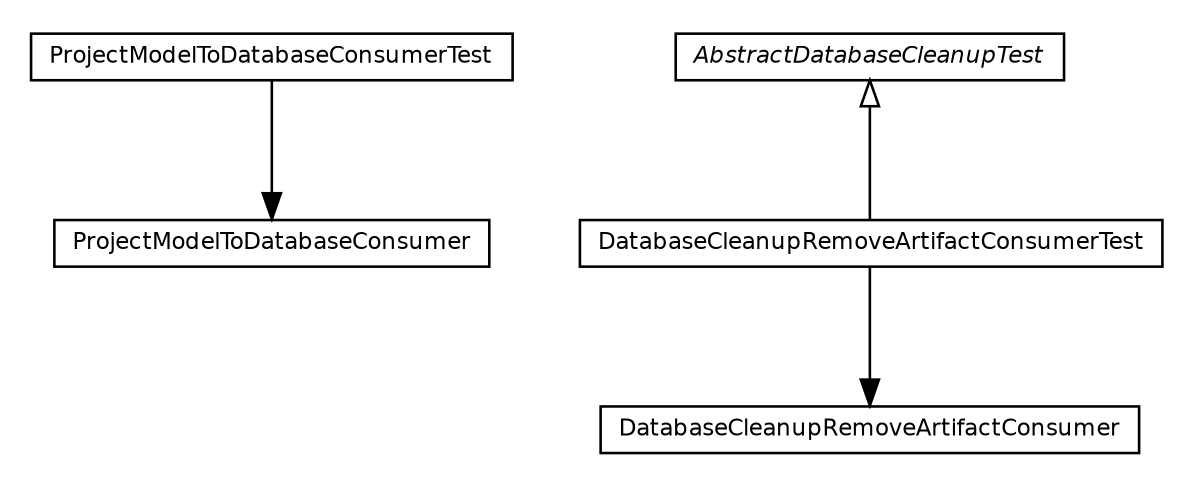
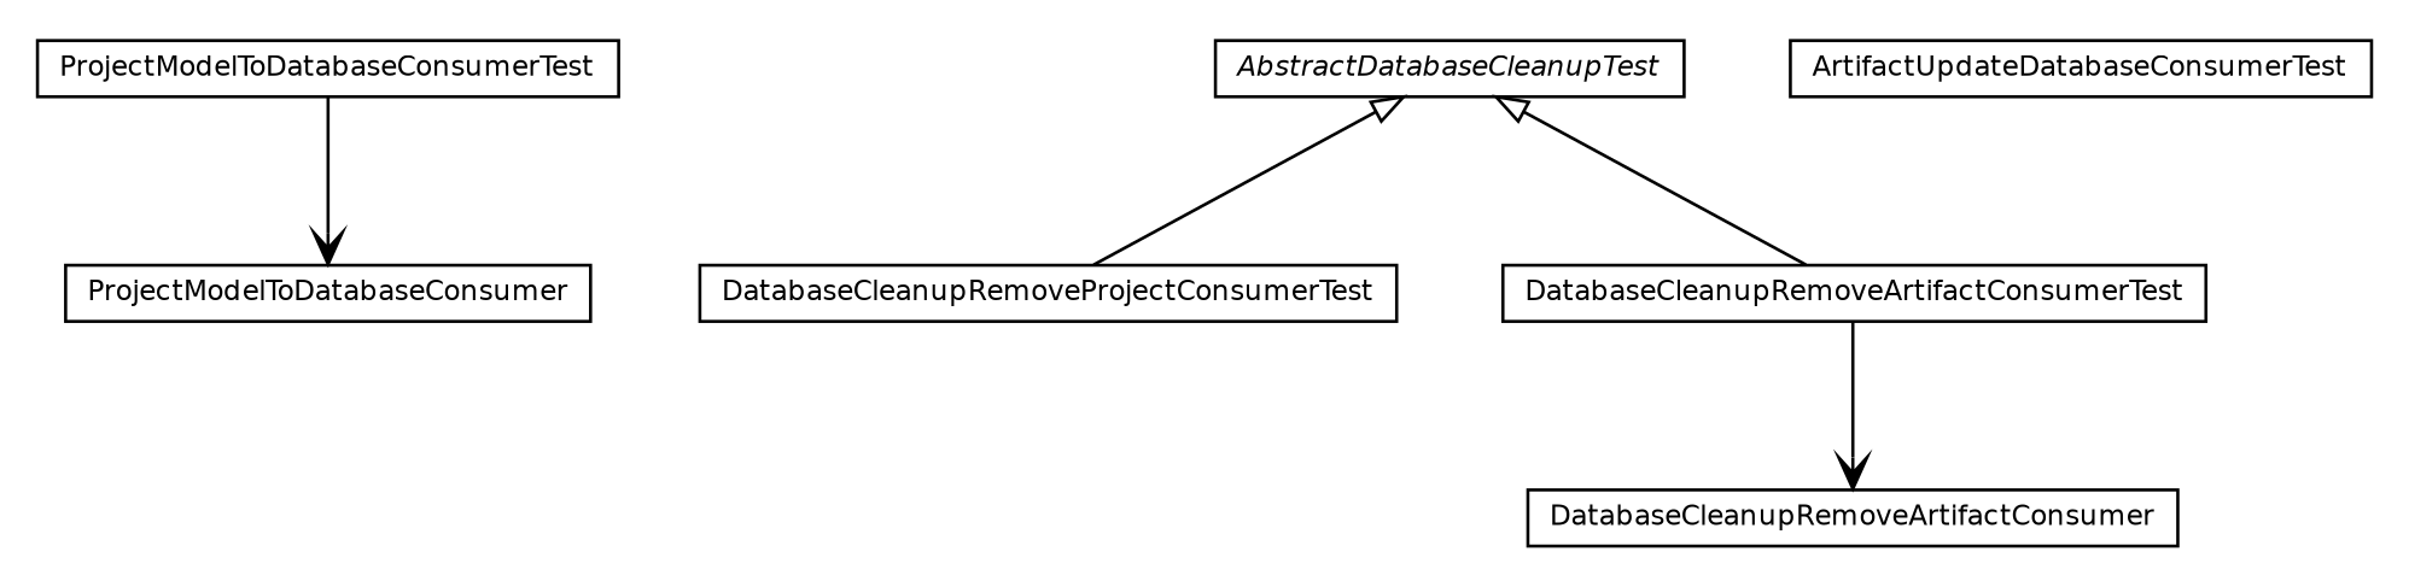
  digraph {
    node [fontcolor=black fontname=Helvetica fontsize=9.0 shape=plaintext]
    edge [fontname=Helvetica fontsize=10.0 headport=p labelfontname=Helvetica labelfontsize=10 tailport=p]
    n1 [label=<<table border="0" cellborder="1" cellspacing="0" cellpadding="2" port="p" href="./ProjectModelToDatabaseConsumerTest.html"> 		<tr><td><table border="0" cellspacing="0" cellpadding="1"> 			<tr><td> ProjectModelToDatabaseConsumerTest </td></tr> 		</table></td></tr> 		</table>>]
    n2 [label=<<table border="0" cellborder="1" cellspacing="0" cellpadding="2" port="p" href="http://java.sun.com/j2se/1.4.2/docs/api/org/apache/maven/archiva/consumers/database/ProjectModelToDatabaseConsumer.html"> 		<tr><td><table border="0" cellspacing="0" cellpadding="1"> 			<tr><td> ProjectModelToDatabaseConsumer </td></tr> 		</table></td></tr> 		</table>>]
+   n3 [label=<<table border="0" cellborder="1" cellspacing="0" cellpadding="2" port="p" href="./DatabaseCleanupRemoveProjectConsumerTest.html"> 		<tr><td><table border="0" cellspacing="0" cellpadding="1"> 			<tr><td> DatabaseCleanupRemoveProjectConsumerTest </td></tr> 		</table></td></tr> 		</table>>]
    n4 [label=<<table border="0" cellborder="1" cellspacing="0" cellpadding="2" port="p" href="./DatabaseCleanupRemoveArtifactConsumerTest.html"> 		<tr><td><table border="0" cellspacing="0" cellpadding="1"> 			<tr><td> DatabaseCleanupRemoveArtifactConsumerTest </td></tr> 		</table></td></tr> 		</table>>]
    n5 [label=<<table border="0" cellborder="1" cellspacing="0" cellpadding="2" port="p" href="http://java.sun.com/j2se/1.4.2/docs/api/org/apache/maven/archiva/consumers/database/DatabaseCleanupRemoveArtifactConsumer.html"> 		<tr><td><table border="0" cellspacing="0" cellpadding="1"> 			<tr><td> DatabaseCleanupRemoveArtifactConsumer </td></tr> 		</table></td></tr> 		</table>>]
+   n6 [label=<<table border="0" cellborder="1" cellspacing="0" cellpadding="2" port="p" href="./ArtifactUpdateDatabaseConsumerTest.html"> 		<tr><td><table border="0" cellspacing="0" cellpadding="1"> 			<tr><td> ArtifactUpdateDatabaseConsumerTest </td></tr> 		</table></td></tr> 		</table>>]
    n7 [label=<<table border="0" cellborder="1" cellspacing="0" cellpadding="2" port="p" href="./AbstractDatabaseCleanupTest.html"> 		<tr><td><table border="0" cellspacing="0" cellpadding="1"> 			<tr><td><font face="Helvetica-Oblique"> AbstractDatabaseCleanupTest </font></td></tr> 		</table></td></tr> 		</table>>]
-   n1 -> n2 [arrowhead=normal color=black fontcolor=black]
-   n4 -> n5 [arrowhead=normal color=black fontcolor=black]
+   n1 -> n2 [arrowhead=open color=black fontcolor=black]
+   n4 -> n5 [arrowhead=open color=black fontcolor=black]
+   n7 -> n3 [arrowtail=empty dir=back fontsize=10]
    n7 -> n4 [arrowtail=empty dir=back fontsize=10]
  }
